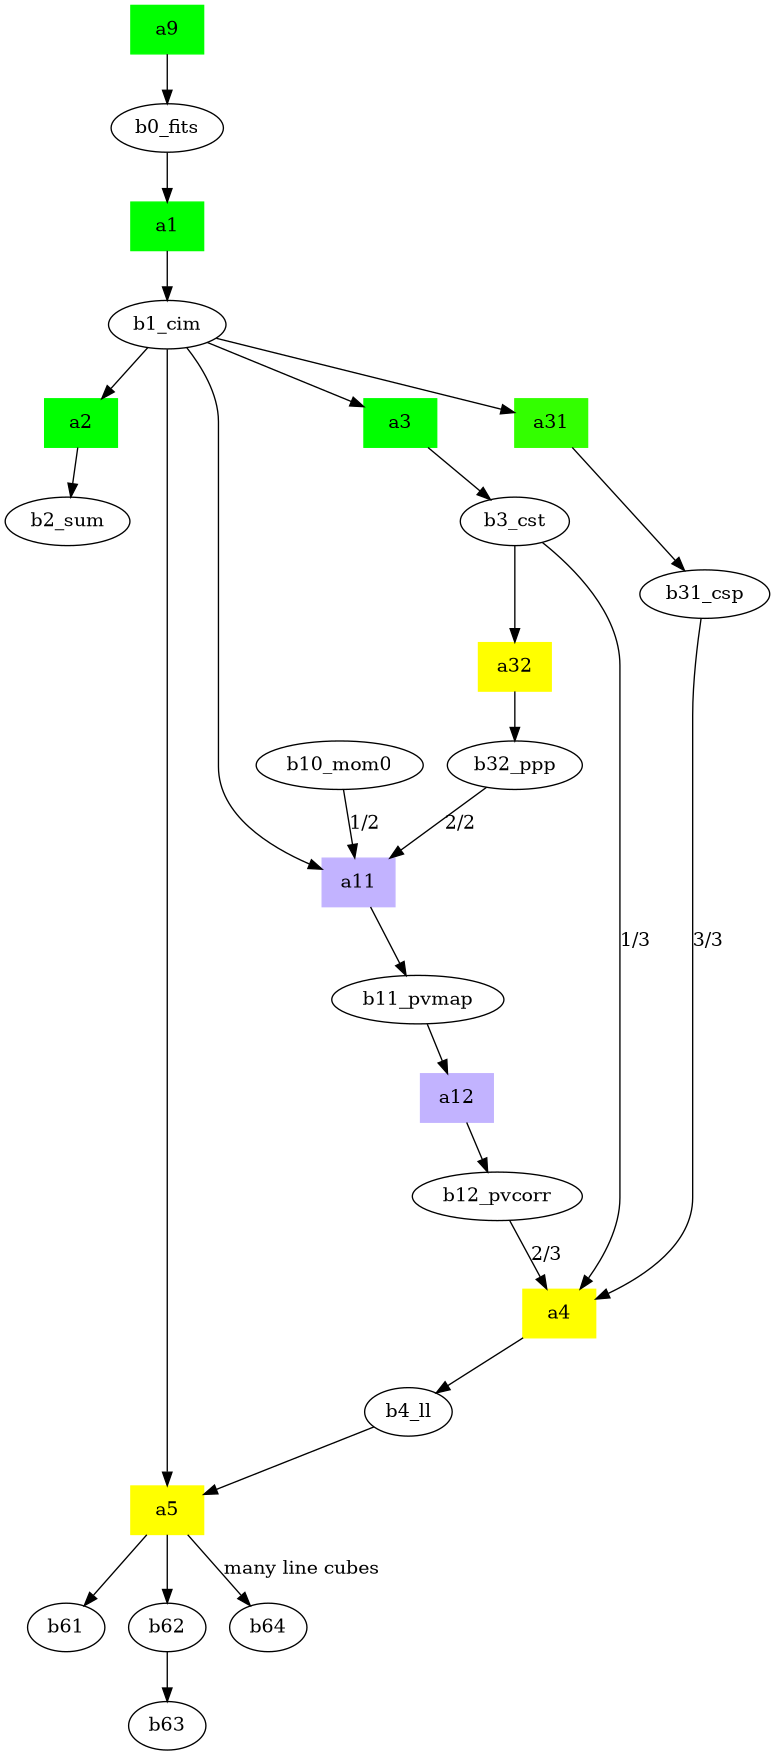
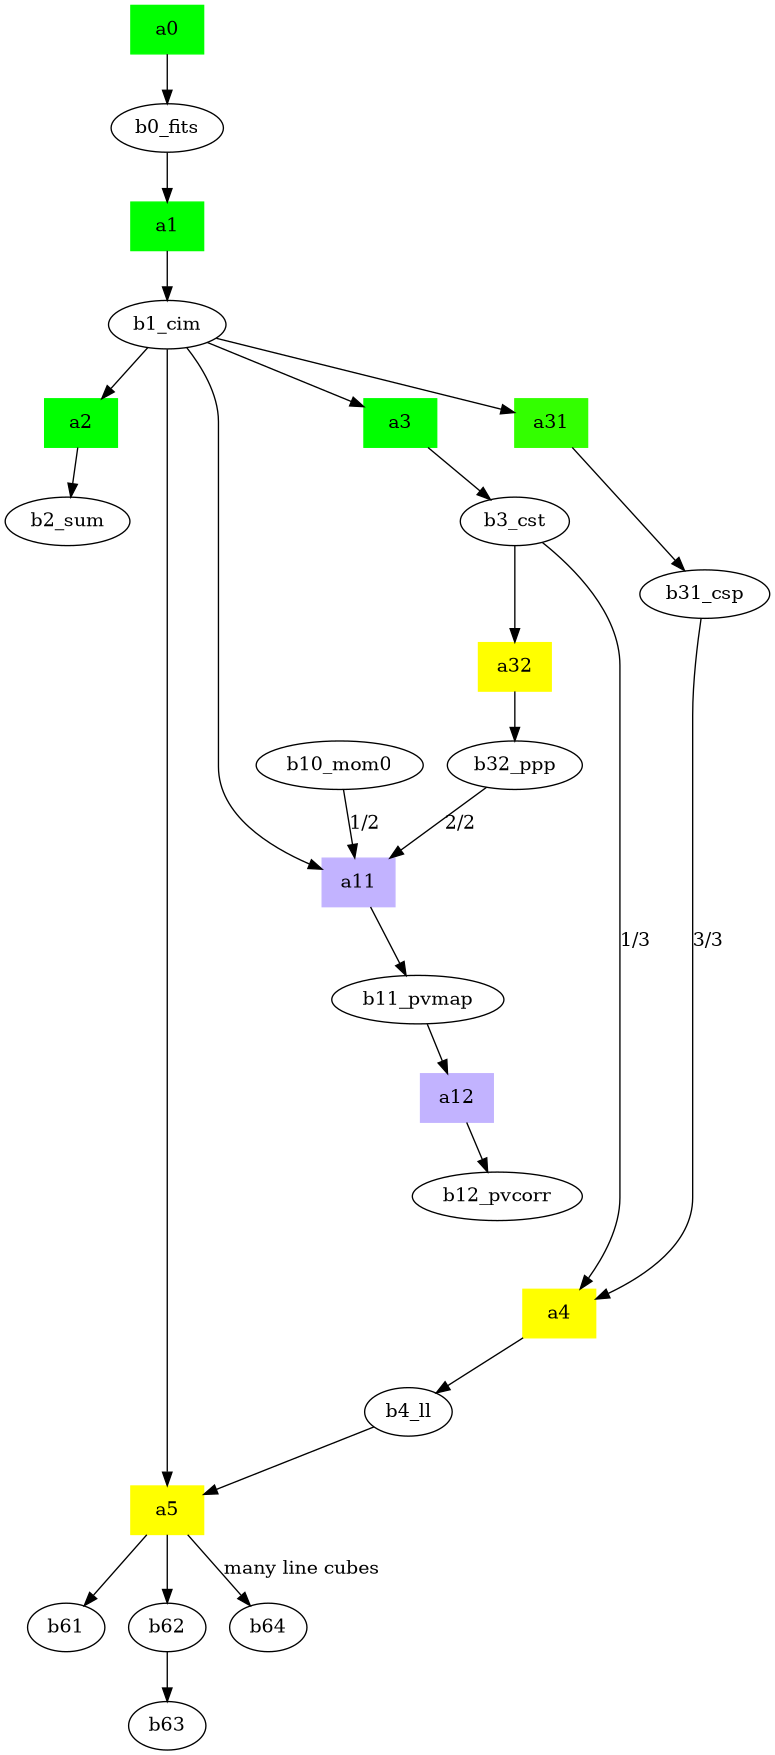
  digraph {
-   a0 [color=green shape=box style=filled label=a9]
+   a0 [color=green shape=box style=filled]
    b0_fits
    a1 [color=green shape=box style=filled]
    b1_cim
    a2 [color=green shape=box style=filled]
    a3 [color=green shape=box style=filled]
    a5 [color=yellow shape=box style=filled]
    a11 [color=".7 .3 1.0" shape=box style=filled]
    a31 [color="0.3 1.0 1.0" shape=box style=filled]
    b2_sum
    b3_cst
    b61
    b62
    b64
    b11_pvmap
    b31_csp
    a4 [color=yellow shape=box style=filled]
    a32 [color=yellow shape=box style=filled]
    b4_ll
    b63
    b32_ppp
    b10_mom0
    a12 [color=".7 .3 1.0" shape=box style=filled]
    b12_pvcorr
    a0 -> b0_fits
    b0_fits -> a1
    a1 -> b1_cim
    b1_cim -> a2
    b1_cim -> a3
    b1_cim -> a5 [weight=8]
    b1_cim -> a11
    b1_cim -> a31
    a2 -> b2_sum
    a3 -> b3_cst
    a5 -> b61
    a5 -> b62
    a5 -> b64 [label="many line cubes"]
    a11 -> b11_pvmap
    a31 -> b31_csp
    b3_cst -> a4 [label="1/3"]
    b3_cst -> a32
    b62 -> b63
    b11_pvmap -> a12
    b31_csp -> a4 [label="3/3"]
    a4 -> b4_ll
    a32 -> b32_ppp
    b4_ll -> a5
    b32_ppp -> a11 [label="2/2"]
    b10_mom0 -> a11 [label="1/2"]
    a12 -> b12_pvcorr
-   b12_pvcorr -> a4 [label="2/3"]
  }
